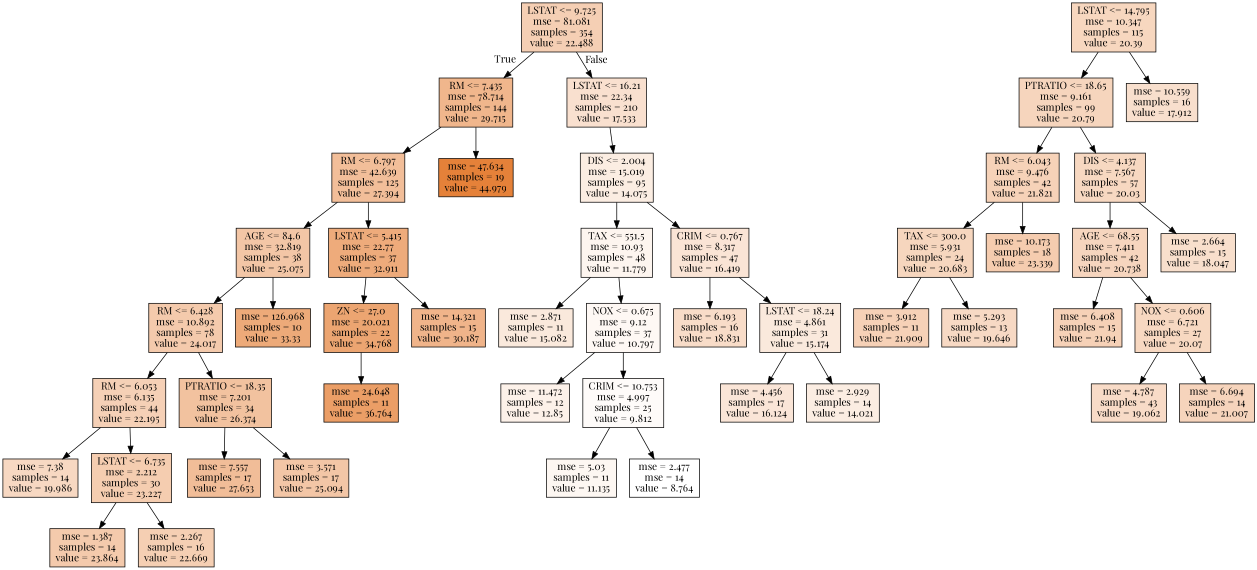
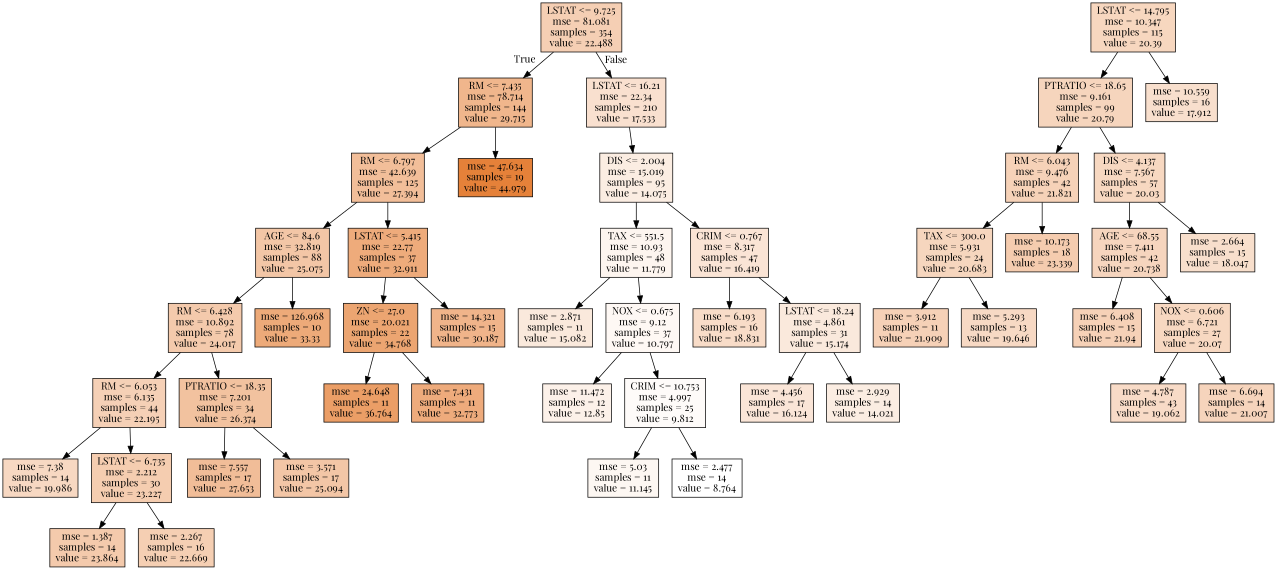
  digraph {
    fontname="Playfair Display"
    node [color=black fillcolor="#fbede2" fontname="Playfair Display" shape=box style=filled]
    edge [fontname="Playfair Display"]
    n1 [fillcolor="#f5cfb4" label="LSTAT <= 9.725\nmse = 81.081\nsamples = 354\nvalue = 22.488"]
    n2 [fillcolor="#f0b68c" label="RM <= 7.435\nmse = 78.714\nsamples = 144\nvalue = 29.715"]
    n3 [fillcolor="#f9e0cf" label="LSTAT <= 16.21\nmse = 22.34\nsamples = 210\nvalue = 17.533"]
    n4 [fillcolor="#f2be99" label="RM <= 6.797\nmse = 42.639\nsamples = 125\nvalue = 27.394"]
    n5 [fillcolor="#e58139" label="mse = 47.634\nsamples = 19\nvalue = 44.979"]
    n6 [label="DIS <= 2.004\nmse = 15.019\nsamples = 95\nvalue = 14.075"]
-   n7 [fillcolor="#f3c6a6" label="AGE <= 84.6\nmse = 32.819\nsamples = 38\nvalue = 25.075"]
+   n7 [fillcolor="#f3c6a6" label="AGE <= 84.6\nmse = 32.819\nsamples = 88\nvalue = 25.075"]
    n8 [fillcolor="#eeab7b" label="LSTAT <= 5.415\nmse = 22.77\nsamples = 37\nvalue = 32.911"]
    n9 [fillcolor="#f4caac" label="RM <= 6.428\nmse = 10.892\nsamples = 78\nvalue = 24.017"]
    n10 [fillcolor="#edaa79" label="mse = 126.968\nsamples = 10\nvalue = 33.33"]
    n11 [fillcolor="#eca571" label="ZN <= 27.0\nmse = 20.021\nsamples = 22\nvalue = 34.768"]
    n12 [fillcolor="#f0b48a" label="mse = 14.321\nsamples = 15\nvalue = 30.187"]
    n13 [fillcolor="#f5d0b6" label="RM <= 6.053\nmse = 6.135\nsamples = 44\nvalue = 22.195"]
    n14 [fillcolor="#f2c29f" label="PTRATIO <= 18.35\nmse = 7.201\nsamples = 34\nvalue = 26.374"]
    n15 [fillcolor="#f7d8c2" label="mse = 7.38\nsamples = 14\nvalue = 19.986"]
    n16 [fillcolor="#f5cdb0" label="LSTAT <= 6.735\nmse = 2.212\nsamples = 30\nvalue = 23.227"]
    n17 [fillcolor="#f1bd98" label="mse = 7.557\nsamples = 17\nvalue = 27.653"]
    n18 [fillcolor="#f3c6a6" label="mse = 3.571\nsamples = 17\nvalue = 25.094"]
    n19 [fillcolor="#f4caac" label="mse = 1.387\nsamples = 14\nvalue = 23.864"]
    n20 [fillcolor="#f5cfb3" label="mse = 2.267\nsamples = 16\nvalue = 22.669"]
    n21 [fillcolor="#eb9e66" label="mse = 24.648\nsamples = 11\nvalue = 36.764"]
+   n22 [fillcolor="#eeab7c" label="mse = 7.431\nsamples = 11\nvalue = 32.773"]
    n23 [fillcolor="#f7d7bf" label="LSTAT <= 14.795\nmse = 10.347\nsamples = 115\nvalue = 20.39"]
    n24 [fillcolor="#f6d5bd" label="PTRATIO <= 18.65\nmse = 9.161\nsamples = 99\nvalue = 20.79"]
    n25 [fillcolor="#f8dfcd" label="mse = 10.559\nsamples = 16\nvalue = 17.912"]
    n26 [fillcolor="#fdf5ef" label="TAX <= 551.5\nmse = 10.93\nsamples = 48\nvalue = 11.779"]
    n27 [fillcolor="#fae4d5" label="CRIM <= 0.767\nmse = 8.317\nsamples = 47\nvalue = 16.419"]
    n28 [fillcolor="#f6d2b8" label="RM <= 6.043\nmse = 9.476\nsamples = 42\nvalue = 21.821"]
    n29 [fillcolor="#f7d8c1" label="DIS <= 4.137\nmse = 7.567\nsamples = 57\nvalue = 20.03"]
    n30 [fillcolor="#f6d6be" label="TAX <= 300.0\nmse = 5.931\nsamples = 24\nvalue = 20.683"]
    n31 [fillcolor="#f5ccaf" label="mse = 10.173\nsamples = 18\nvalue = 23.339"]
    n32 [fillcolor="#f6d5be" label="AGE <= 68.55\nmse = 7.411\nsamples = 42\nvalue = 20.738"]
    n33 [fillcolor="#f8dfcc" label="mse = 2.664\nsamples = 15\nvalue = 18.047"]
    n34 [fillcolor="#f6d1b7" label="mse = 3.912\nsamples = 11\nvalue = 21.909"]
    n35 [fillcolor="#f7d9c4" label="mse = 5.293\nsamples = 13\nvalue = 19.646"]
    n36 [fillcolor="#f6d1b7" label="mse = 6.408\nsamples = 15\nvalue = 21.94"]
    n37 [fillcolor="#f7d8c1" label="NOX <= 0.606\nmse = 6.721\nsamples = 27\nvalue = 20.07"]
    n38 [fillcolor="#f8dbc7" label="mse = 4.787\nsamples = 43\nvalue = 19.062"]
    n39 [fillcolor="#f6d4bc" label="mse = 6.694\nsamples = 14\nvalue = 21.007"]
    n40 [fillcolor="#fae9dc" label="mse = 2.871\nsamples = 11\nvalue = 15.082"]
    n41 [fillcolor="#fef8f4" label="NOX <= 0.675\nmse = 9.12\nsamples = 37\nvalue = 10.797"]
    n42 [fillcolor="#f8dcc8" label="mse = 6.193\nsamples = 16\nvalue = 18.831"]
    n43 [fillcolor="#fae9dc" label="LSTAT <= 18.24\nmse = 4.861\nsamples = 31\nvalue = 15.174"]
    n44 [fillcolor="#fcf1e9" label="mse = 11.472\nsamples = 12\nvalue = 12.85"]
    n45 [fillcolor="#fefbf9" label="CRIM <= 10.753\nmse = 4.997\nsamples = 25\nvalue = 9.812"]
-   n46 [fillcolor="#fdf7f2" label="mse = 5.03\nsamples = 11\nvalue = 11.135"]
+   n46 [fillcolor="#fdf7f2" label="mse = 5.03\nsamples = 11\nvalue = 11.145"]
    n47 [fillcolor="#ffffff" label="mse = 2.477\nmse = 14\nvalue = 8.764"]
    n48 [fillcolor="#fae5d7" label="mse = 4.456\nsamples = 17\nvalue = 16.124"]
    n49 [label="mse = 2.929\nsamples = 14\nvalue = 14.021"]
    n1 -> n2 [headlabel=True labelangle=45 labeldistance=2.5]
    n1 -> n3 [headlabel=False labelangle=-45 labeldistance=2.5]
    n2 -> n4
    n2 -> n5
    n3 -> n6
    n4 -> n7
    n4 -> n8
    n6 -> n26
    n6 -> n27
    n7 -> n9
    n7 -> n10
    n8 -> n11
    n8 -> n12
    n9 -> n13
    n9 -> n14
    n11 -> n21
+   n11 -> n22
    n13 -> n15
    n13 -> n16
    n14 -> n17
    n14 -> n18
    n16 -> n19
    n16 -> n20
    n23 -> n24
    n23 -> n25
    n24 -> n28
    n24 -> n29
    n26 -> n40
    n26 -> n41
    n27 -> n42
    n27 -> n43
    n28 -> n30
    n28 -> n31
    n29 -> n32
    n29 -> n33
    n30 -> n34
    n30 -> n35
    n32 -> n36
    n32 -> n37
    n37 -> n38
    n37 -> n39
    n41 -> n44
    n41 -> n45
    n43 -> n48
    n43 -> n49
    n45 -> n46
    n45 -> n47
  }
